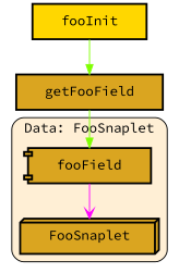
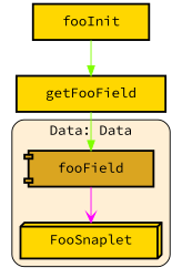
  digraph {
    fontname="Source Code Pro"
    node [fillcolor=goldenrod fontname="Source Code Pro" margin="0.4,0.1" shape=box style="filled,bold"]
    edge [color=chartreuse fontname="Source Code Pro" penwidth=1]
-   n1 [label=FooSnaplet shape=box3d]
+   n1 [fillcolor=gold label=FooSnaplet shape=box3d]
    n2 [label=fooField shape=component]
    n3 [fillcolor=gold label=fooInit]
-   n4 [label=getFooField]
+   n4 [fillcolor=gold label=getFooField]
    subgraph cluster_1 {
      fillcolor=papayawhip
-     label="Data: FooSnaplet"
+     label="Data: Data"
      style="filled,rounded"
      n1
      n2
    }
    n2 -> n1 [arrowhead=vee arrowtail=odot color=magenta]
    n3 -> n4
    n4 -> n2
  }
